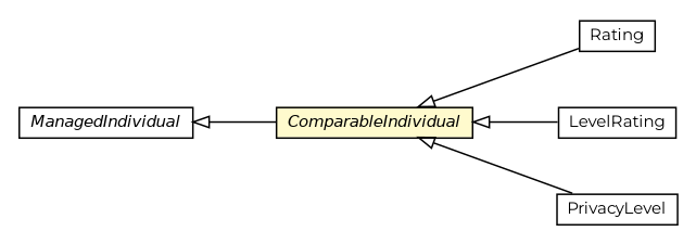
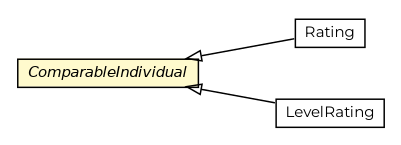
  digraph {
    fontname=Montserrat
    nodesep=0.25
    rankdir=LR
    ranksep=0.5
    node [fontcolor=black fontname=Montserrat fontsize=10.0 shape=plaintext]
    edge [arrowtail=empty dir=back fontname=Montserrat fontsize=10 headport=p labelfontname=Helvetica labelfontsize=10 tailport=p]
-   n1 [label=<<table title="org.universAAL.middleware.owl.ManagedIndividual" border="0" cellborder="1" cellspacing="0" cellpadding="2" port="p" href="./ManagedIndividual.html"> 		<tr><td><table border="0" cellspacing="0" cellpadding="1"> <tr><td align="center" balign="center"><font face="Helvetica-Oblique"> ManagedIndividual </font></td></tr> 		</table></td></tr> 		</table>>]
    n2 [label=<<table title="org.universAAL.middleware.owl.ComparableIndividual" border="0" cellborder="1" cellspacing="0" cellpadding="2" port="p" bgcolor="lemonChiffon" href="./ComparableIndividual.html"> 		<tr><td><table border="0" cellspacing="0" cellpadding="1"> <tr><td align="center" balign="center"><font face="Helvetica-Oblique"> ComparableIndividual </font></td></tr> 		</table></td></tr> 		</table>>]
    n3 [label=<<table title="org.universAAL.middleware.owl.supply.Rating" border="0" cellborder="1" cellspacing="0" cellpadding="2" port="p" href="./supply/Rating.html"> 		<tr><td><table border="0" cellspacing="0" cellpadding="1"> <tr><td align="center" balign="center"> Rating </td></tr> 		</table></td></tr> 		</table>>]
    n4 [label=<<table title="org.universAAL.middleware.owl.supply.LevelRating" border="0" cellborder="1" cellspacing="0" cellpadding="2" port="p" href="./supply/LevelRating.html"> 		<tr><td><table border="0" cellspacing="0" cellpadding="1"> <tr><td align="center" balign="center"> LevelRating </td></tr> 		</table></td></tr> 		</table>>]
-   n5 [label=<<table title="org.universAAL.middleware.ui.owl.PrivacyLevel" border="0" cellborder="1" cellspacing="0" cellpadding="2" port="p" href="../ui/owl/PrivacyLevel.html"> 		<tr><td><table border="0" cellspacing="0" cellpadding="1"> <tr><td align="center" balign="center"> PrivacyLevel </td></tr> 		</table></td></tr> 		</table>>]
-   n1 -> n2
    n2 -> n3
    n2 -> n4
-   n2 -> n5
  }
